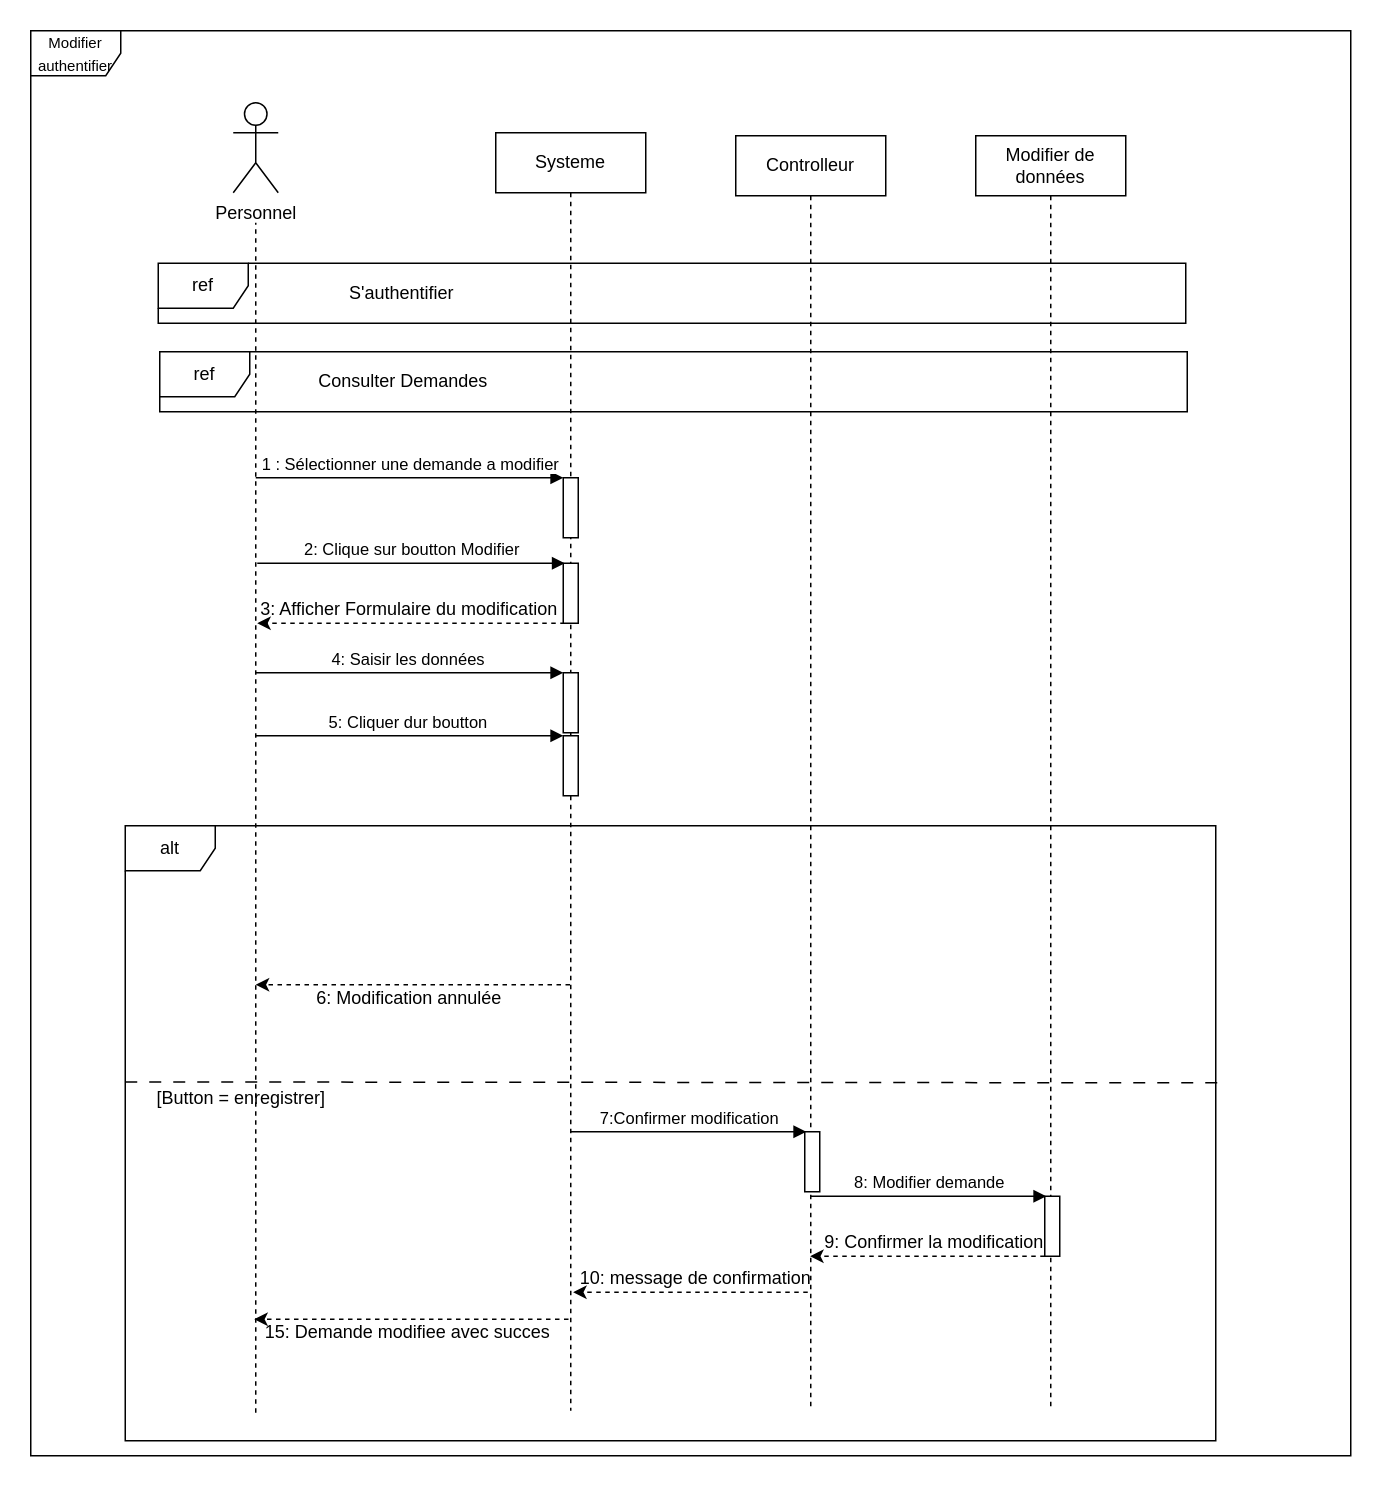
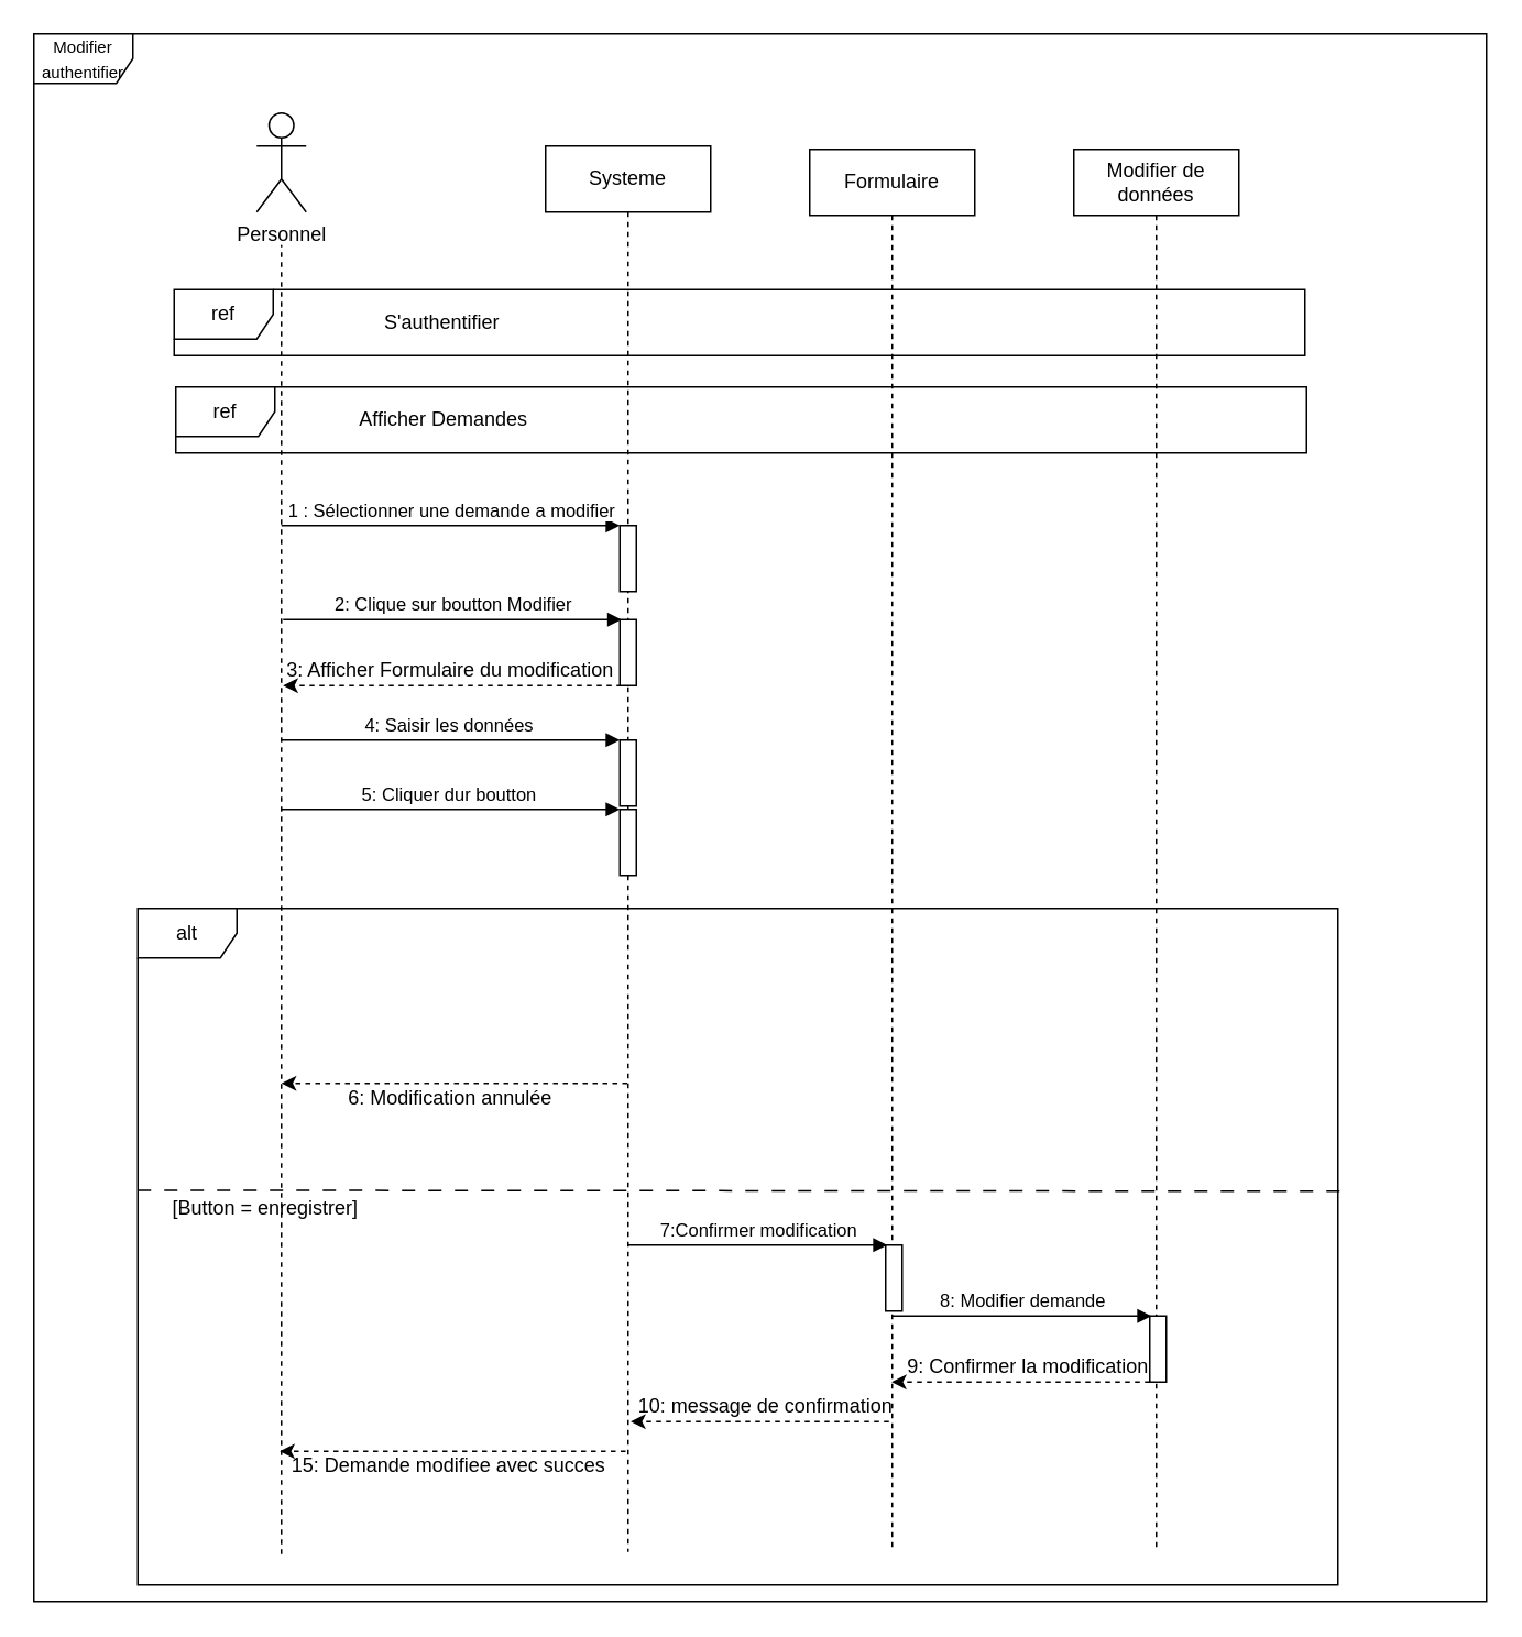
  <mxCell id="0" />
  <mxCell id="1" parent="0" />
  <mxCell id="2" value="Systeme" style="shape=umlLifeline;perimeter=lifelinePerimeter;whiteSpace=wrap;html=1;container=0;dropTarget=0;collapsible=0;recursiveResize=0;outlineConnect=0;portConstraint=eastwest;newEdgeStyle={&quot;edgeStyle&quot;:&quot;elbowEdgeStyle&quot;,&quot;elbow&quot;:&quot;vertical&quot;,&quot;curved&quot;:0,&quot;rounded&quot;:0};" vertex="1" parent="1"><mxGeometry x="330" y="88" width="100" height="852" as="geometry" /></mxCell>
  <mxCell id="3" value="" style="html=1;points=[];perimeter=orthogonalPerimeter;outlineConnect=0;targetShapes=umlLifeline;portConstraint=eastwest;newEdgeStyle={&quot;edgeStyle&quot;:&quot;elbowEdgeStyle&quot;,&quot;elbow&quot;:&quot;vertical&quot;,&quot;curved&quot;:0,&quot;rounded&quot;:0};" vertex="1" parent="2"><mxGeometry x="45" y="230" width="10" height="40" as="geometry" /></mxCell>
  <mxCell id="4" value="1 : Sélectionner une demande a modifier" style="html=1;verticalAlign=bottom;endArrow=block;edgeStyle=elbowEdgeStyle;elbow=vertical;curved=0;rounded=0;" edge="1" parent="1" target="3"><mxGeometry relative="1" as="geometry"><mxPoint x="170" y="318" as="sourcePoint" /><Array as="points"><mxPoint x="285" y="318" /></Array><mxPoint x="370" y="318" as="targetPoint" /></mxGeometry></mxCell>
  <mxCell id="5" value="Personnel" style="shape=umlActor;verticalLabelPosition=bottom;verticalAlign=top;html=1;outlineConnect=0;" vertex="1" parent="1"><mxGeometry x="155" y="68" width="30" height="60" as="geometry" /></mxCell>
  <mxCell id="6" value="" style="endArrow=none;dashed=1;html=1;rounded=0;" edge="1" parent="1"><mxGeometry width="50" height="50" relative="1" as="geometry"><mxPoint x="170" y="941.371" as="sourcePoint" /><mxPoint x="170" y="148" as="targetPoint" /></mxGeometry></mxCell>
  <mxCell id="7" value="2: Clique sur boutton Modifier" style="html=1;verticalAlign=bottom;endArrow=block;edgeStyle=elbowEdgeStyle;elbow=vertical;curved=0;rounded=0;" edge="1" parent="1"><mxGeometry relative="1" as="geometry"><mxPoint x="171" y="375" as="sourcePoint" /><Array as="points"><mxPoint x="286" y="375" /></Array><mxPoint x="376" y="375" as="targetPoint" /></mxGeometry></mxCell>
  <mxCell id="8" value="" style="endArrow=classic;html=1;rounded=0;dashed=1;" edge="1" parent="1"><mxGeometry width="50" height="50" relative="1" as="geometry"><mxPoint x="376" y="415" as="sourcePoint" /><mxPoint x="171" y="415" as="targetPoint" /></mxGeometry></mxCell>
  <mxCell id="9" value="3: Afficher Formulaire du modification" style="text;html=1;align=center;verticalAlign=middle;resizable=0;points=[];autosize=1;strokeColor=none;fillColor=none;" vertex="1" parent="1"><mxGeometry x="162" y="391" width="220" height="30" as="geometry" /></mxCell>
  <mxCell id="10" value="" style="rounded=0;whiteSpace=wrap;html=1;" vertex="1" parent="1"><mxGeometry x="375" y="375" width="10" height="40" as="geometry" /></mxCell>
  <mxCell id="11" value="4: Saisir les données&amp;nbsp;" style="html=1;verticalAlign=bottom;endArrow=block;edgeStyle=elbowEdgeStyle;elbow=vertical;curved=0;rounded=0;" edge="1" parent="1"><mxGeometry relative="1" as="geometry"><mxPoint x="170" y="448" as="sourcePoint" /><Array as="points"><mxPoint x="285" y="448" /></Array><mxPoint x="375" y="448" as="targetPoint" /></mxGeometry></mxCell>
  <mxCell id="12" value="" style="rounded=0;whiteSpace=wrap;html=1;" vertex="1" parent="1"><mxGeometry x="375" y="448" width="10" height="40" as="geometry" /></mxCell>
  <mxCell id="13" value="5: Cliquer dur boutton&amp;nbsp;" style="html=1;verticalAlign=bottom;endArrow=block;edgeStyle=elbowEdgeStyle;elbow=vertical;curved=0;rounded=0;" edge="1" parent="1"><mxGeometry relative="1" as="geometry"><mxPoint x="170" y="490" as="sourcePoint" /><Array as="points"><mxPoint x="285" y="490" /></Array><mxPoint x="375" y="490" as="targetPoint" /></mxGeometry></mxCell>
  <mxCell id="14" value="" style="rounded=0;whiteSpace=wrap;html=1;" vertex="1" parent="1"><mxGeometry x="375" y="490" width="10" height="40" as="geometry" /></mxCell>
  <mxCell id="15" value="ref" style="shape=umlFrame;whiteSpace=wrap;html=1;pointerEvents=0;movable=0;resizable=0;rotatable=0;deletable=0;editable=0;locked=1;connectable=0;" vertex="1" parent="1"><mxGeometry x="105" y="175" width="685" height="40" as="geometry" /></mxCell>
  <mxCell id="16" value="S'authentifier" style="text;html=1;align=center;verticalAlign=middle;resizable=0;points=[];autosize=1;strokeColor=none;fillColor=none;movable=0;rotatable=0;deletable=0;editable=0;locked=1;connectable=0;" vertex="1" parent="1"><mxGeometry x="222" y="180" width="90" height="30" as="geometry" /></mxCell>
  <mxCell id="17" value="&lt;font style=&quot;font-size: 10px;&quot;&gt;Modifier authentifier&lt;/font&gt;" style="shape=umlFrame;whiteSpace=wrap;html=1;pointerEvents=0;" vertex="1" parent="1"><mxGeometry x="20" y="20" width="880" height="950" as="geometry" /></mxCell>
- <mxCell id="18" value="Controlleur" style="shape=umlLifeline;perimeter=lifelinePerimeter;whiteSpace=wrap;html=1;container=0;dropTarget=0;collapsible=0;recursiveResize=0;outlineConnect=0;portConstraint=eastwest;newEdgeStyle={&quot;edgeStyle&quot;:&quot;elbowEdgeStyle&quot;,&quot;elbow&quot;:&quot;vertical&quot;,&quot;curved&quot;:0,&quot;rounded&quot;:0};" vertex="1" parent="1"><mxGeometry x="490" y="90" width="100" height="850" as="geometry" /></mxCell>
+ <mxCell id="18" value="Formulaire" style="shape=umlLifeline;perimeter=lifelinePerimeter;whiteSpace=wrap;html=1;container=0;dropTarget=0;collapsible=0;recursiveResize=0;outlineConnect=0;portConstraint=eastwest;newEdgeStyle={&quot;edgeStyle&quot;:&quot;elbowEdgeStyle&quot;,&quot;elbow&quot;:&quot;vertical&quot;,&quot;curved&quot;:0,&quot;rounded&quot;:0};" vertex="1" parent="1"><mxGeometry x="490" y="90" width="100" height="850" as="geometry" /></mxCell>
  <mxCell id="19" value="Modifier de données" style="shape=umlLifeline;perimeter=lifelinePerimeter;whiteSpace=wrap;html=1;container=0;dropTarget=0;collapsible=0;recursiveResize=0;outlineConnect=0;portConstraint=eastwest;newEdgeStyle={&quot;edgeStyle&quot;:&quot;elbowEdgeStyle&quot;,&quot;elbow&quot;:&quot;vertical&quot;,&quot;curved&quot;:0,&quot;rounded&quot;:0};" vertex="1" parent="1"><mxGeometry x="650" y="90" width="100" height="850" as="geometry" /></mxCell>
  <mxCell id="20" value="ref" style="shape=umlFrame;whiteSpace=wrap;html=1;pointerEvents=0;movable=1;resizable=1;rotatable=1;deletable=1;editable=1;locked=0;connectable=1;" vertex="1" parent="1"><mxGeometry x="106" y="234" width="685" height="40" as="geometry" /></mxCell>
- <mxCell id="21" value="Consulter Demandes" style="text;html=1;align=center;verticalAlign=middle;resizable=1;points=[];autosize=1;strokeColor=none;fillColor=none;movable=1;rotatable=1;deletable=1;editable=1;locked=0;connectable=1;" vertex="1" parent="1"><mxGeometry x="198" y="239" width="140" height="30" as="geometry" /></mxCell>
+ <mxCell id="21" value="Afficher Demandes" style="text;html=1;align=center;verticalAlign=middle;resizable=1;points=[];autosize=1;strokeColor=none;fillColor=none;movable=1;rotatable=1;deletable=1;editable=1;locked=0;connectable=1;" vertex="1" parent="1"><mxGeometry x="198" y="239" width="140" height="30" as="geometry" /></mxCell>
  <mxCell id="22" value="alt" style="shape=umlFrame;whiteSpace=wrap;html=1;pointerEvents=0;" vertex="1" parent="1"><mxGeometry x="83" y="550" width="727" height="410" as="geometry" /></mxCell>
  <mxCell id="23" value="" style="endArrow=classic;html=1;rounded=0;dashed=1;" edge="1" parent="1"><mxGeometry width="50" height="50" relative="1" as="geometry"><mxPoint x="379.5" y="656" as="sourcePoint" /><mxPoint x="170" y="656" as="targetPoint" /></mxGeometry></mxCell>
  <mxCell id="24" value="6: Modification annulée" style="text;html=1;align=center;verticalAlign=middle;resizable=0;points=[];autosize=1;strokeColor=none;fillColor=none;" vertex="1" parent="1"><mxGeometry x="197" y="650" width="150" height="30" as="geometry" /></mxCell>
  <mxCell id="25" value="[Button = enregistrer]" style="text;html=1;align=center;verticalAlign=middle;resizable=0;points=[];autosize=1;strokeColor=none;fillColor=none;" vertex="1" parent="1"><mxGeometry x="90" y="717" width="140" height="30" as="geometry" /></mxCell>
  <mxCell id="26" value="" style="endArrow=none;dashed=1;html=1;rounded=0;exitX=0.012;exitY=0.63;exitDx=0;exitDy=0;exitPerimeter=0;entryX=1.005;entryY=0.418;entryDx=0;entryDy=0;entryPerimeter=0;dashPattern=8 8;" edge="1" parent="1" target="22"><mxGeometry width="50" height="50" relative="1" as="geometry"><mxPoint x="83" y="720.8" as="sourcePoint" /><mxPoint x="422.92" y="720" as="targetPoint" /></mxGeometry></mxCell>
  <mxCell id="27" value="" style="endArrow=classic;html=1;rounded=0;dashed=1;" edge="1" parent="1"><mxGeometry width="50" height="50" relative="1" as="geometry"><mxPoint x="378.5" y="879" as="sourcePoint" /><mxPoint x="169" y="879" as="targetPoint" /></mxGeometry></mxCell>
  <mxCell id="28" value="15: Demande modifiee avec succes" style="text;html=1;align=center;verticalAlign=middle;resizable=0;points=[];autosize=1;strokeColor=none;fillColor=none;" vertex="1" parent="1"><mxGeometry x="166" y="873" width="210" height="30" as="geometry" /></mxCell>
  <mxCell id="29" value="8: Modifier demande" style="html=1;verticalAlign=bottom;endArrow=block;edgeStyle=elbowEdgeStyle;elbow=vertical;curved=0;rounded=0;" edge="1" parent="1"><mxGeometry relative="1" as="geometry"><mxPoint x="540" y="797" as="sourcePoint" /><Array as="points"><mxPoint x="607" y="797" /></Array><mxPoint x="697" y="797" as="targetPoint" /></mxGeometry></mxCell>
  <mxCell id="30" value="9: Confirmer la modification" style="text;html=1;align=center;verticalAlign=middle;resizable=0;points=[];autosize=1;strokeColor=none;fillColor=none;" vertex="1" parent="1"><mxGeometry x="537" y="813" width="170" height="30" as="geometry" /></mxCell>
  <mxCell id="31" value="" style="rounded=0;whiteSpace=wrap;html=1;" vertex="1" parent="1"><mxGeometry x="696" y="797" width="10" height="40" as="geometry" /></mxCell>
  <mxCell id="32" value="" style="endArrow=classic;html=1;rounded=0;exitX=0;exitY=1;exitDx=0;exitDy=0;dashed=1;" edge="1" parent="1" source="31"><mxGeometry width="50" height="50" relative="1" as="geometry"><mxPoint x="510" y="837" as="sourcePoint" /><mxPoint x="539.591" y="837" as="targetPoint" /></mxGeometry></mxCell>
  <mxCell id="33" value="7:Confirmer modification" style="html=1;verticalAlign=bottom;endArrow=block;edgeStyle=elbowEdgeStyle;elbow=vertical;curved=0;rounded=0;" edge="1" parent="1"><mxGeometry relative="1" as="geometry"><mxPoint x="380" y="754" as="sourcePoint" /><Array as="points"><mxPoint x="447" y="754" /></Array><mxPoint x="537" y="754" as="targetPoint" /></mxGeometry></mxCell>
  <mxCell id="34" value="" style="rounded=0;whiteSpace=wrap;html=1;" vertex="1" parent="1"><mxGeometry x="536" y="754" width="10" height="40" as="geometry" /></mxCell>
  <mxCell id="35" value="10: message de confirmation" style="text;html=1;align=center;verticalAlign=middle;resizable=0;points=[];autosize=1;strokeColor=none;fillColor=none;" vertex="1" parent="1"><mxGeometry x="373" y="837" width="180" height="30" as="geometry" /></mxCell>
  <mxCell id="36" value="" style="endArrow=classic;html=1;rounded=0;exitX=0;exitY=1;exitDx=0;exitDy=0;dashed=1;" edge="1" parent="1"><mxGeometry width="50" height="50" relative="1" as="geometry"><mxPoint x="538" y="861" as="sourcePoint" /><mxPoint x="381.591" y="861" as="targetPoint" /></mxGeometry></mxCell>
